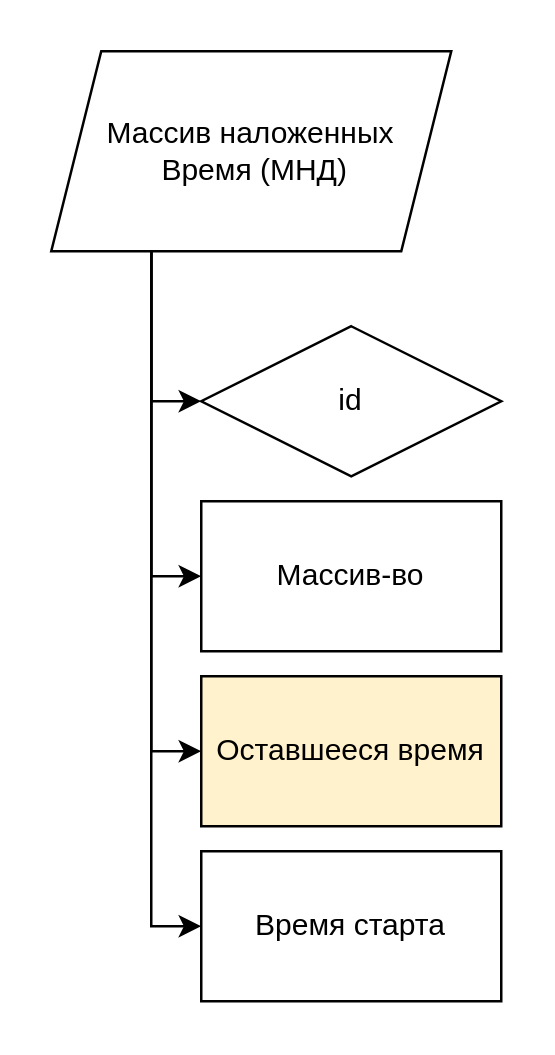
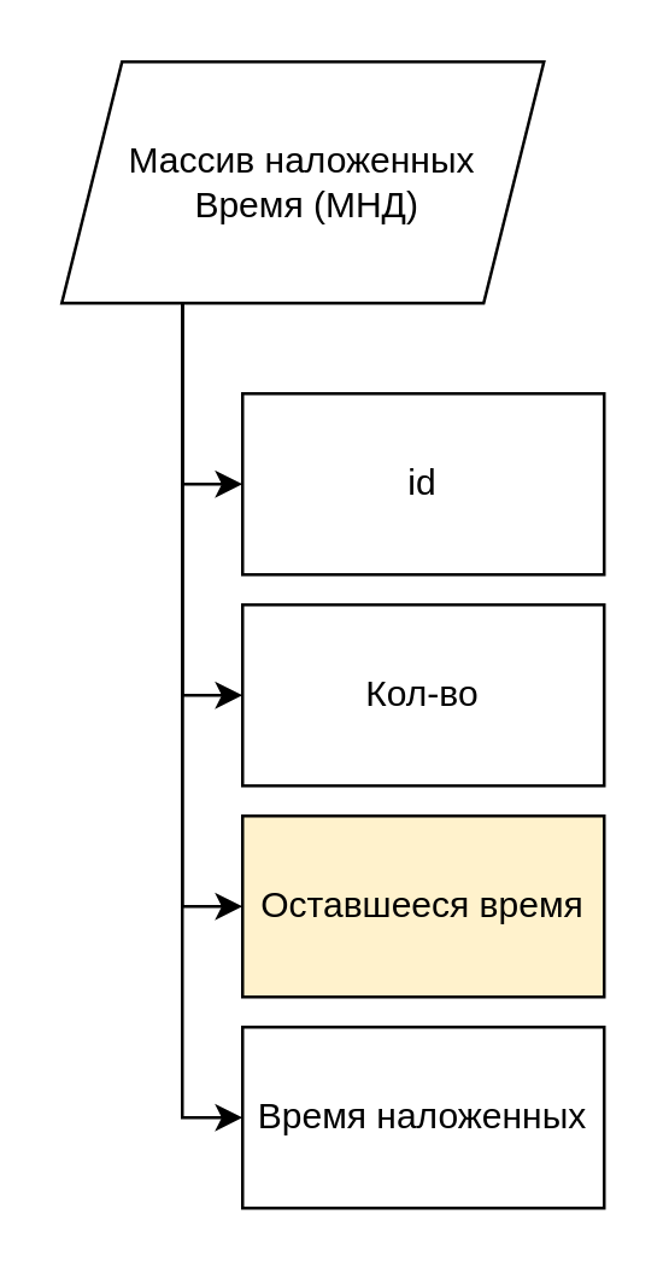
  <mxCell id="0" />
  <mxCell id="1" parent="0" />
  <mxCell id="2" value="Массив наложенных&lt;br&gt;&amp;nbsp;Время&amp;nbsp;(МНД)" style="shape=parallelogram;perimeter=parallelogramPerimeter;whiteSpace=wrap;html=1;fixedSize=1;" vertex="1" parent="1"><mxGeometry x="20" y="20" width="160" height="80" as="geometry" /></mxCell>
- <mxCell id="3" value="id" style="rhombus;whiteSpace=wrap;html=1;" vertex="1" parent="1"><mxGeometry x="80" y="130" width="120" height="60" as="geometry" /></mxCell>
+ <mxCell id="3" value="id" style="rounded=0;whiteSpace=wrap;html=1;" vertex="1" parent="1"><mxGeometry x="80" y="130" width="120" height="60" as="geometry" /></mxCell>
  <mxCell id="4" style="edgeStyle=orthogonalEdgeStyle;rounded=0;orthogonalLoop=1;jettySize=auto;html=1;exitX=0.25;exitY=1;exitDx=0;exitDy=0;" edge="1" parent="1" source="2" target="3"><mxGeometry relative="1" as="geometry"><mxPoint x="60" y="160" as="targetPoint" /><Array as="points"><mxPoint x="60" y="160" /></Array></mxGeometry></mxCell>
- <mxCell id="5" value="Массив-во" style="rounded=0;whiteSpace=wrap;html=1;" vertex="1" parent="1"><mxGeometry x="80" y="200" width="120" height="60" as="geometry" /></mxCell>
+ <mxCell id="5" value="Кол-во" style="rounded=0;whiteSpace=wrap;html=1;" vertex="1" parent="1"><mxGeometry x="80" y="200" width="120" height="60" as="geometry" /></mxCell>
  <mxCell id="6" style="edgeStyle=orthogonalEdgeStyle;rounded=0;orthogonalLoop=1;jettySize=auto;html=1;exitX=0.25;exitY=1;exitDx=0;exitDy=0;entryX=0;entryY=0.5;entryDx=0;entryDy=0;" edge="1" parent="1" source="2" target="5"><mxGeometry relative="1" as="geometry" /></mxCell>
  <mxCell id="7" value="Оставшееся время" style="rounded=0;whiteSpace=wrap;html=1;fillColor=#fff2cc;" vertex="1" parent="1"><mxGeometry x="80" y="270" width="120" height="60" as="geometry" /></mxCell>
  <mxCell id="8" style="edgeStyle=orthogonalEdgeStyle;rounded=0;orthogonalLoop=1;jettySize=auto;html=1;exitX=0.25;exitY=1;exitDx=0;exitDy=0;entryX=0;entryY=0.5;entryDx=0;entryDy=0;" edge="1" parent="1" source="2" target="7"><mxGeometry relative="1" as="geometry" /></mxCell>
- <mxCell id="9" value="Время старта" style="rounded=0;whiteSpace=wrap;html=1;" vertex="1" parent="1"><mxGeometry x="80" y="340" width="120" height="60" as="geometry" /></mxCell>
+ <mxCell id="9" value="Время наложенных" style="rounded=0;whiteSpace=wrap;html=1;" vertex="1" parent="1"><mxGeometry x="80" y="340" width="120" height="60" as="geometry" /></mxCell>
  <mxCell id="10" style="edgeStyle=orthogonalEdgeStyle;rounded=0;orthogonalLoop=1;jettySize=auto;html=1;exitX=0.25;exitY=1;exitDx=0;exitDy=0;entryX=0;entryY=0.5;entryDx=0;entryDy=0;" edge="1" parent="1" source="2" target="9"><mxGeometry relative="1" as="geometry" /></mxCell>
